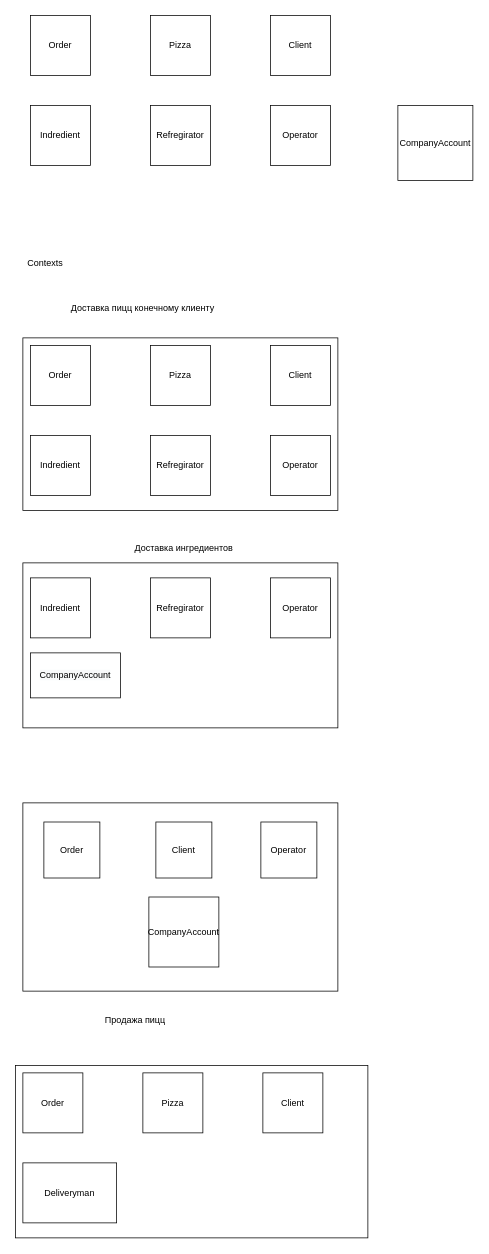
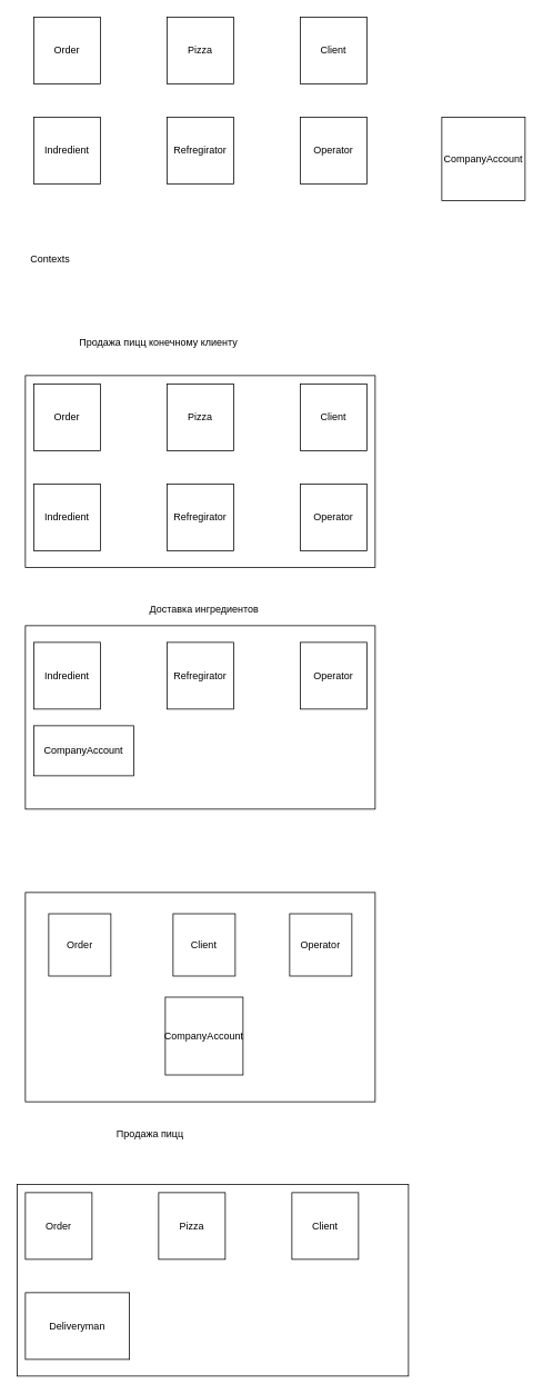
  <mxCell id="0" />
  <mxCell id="1" parent="0" />
  <mxCell id="2" value="Order" style="whiteSpace=wrap;html=1;aspect=fixed;" vertex="1" parent="1"><mxGeometry x="40" y="20" width="80" height="80" as="geometry" /></mxCell>
  <mxCell id="3" value="Pizza" style="whiteSpace=wrap;html=1;aspect=fixed;" vertex="1" parent="1"><mxGeometry x="200" y="20" width="80" height="80" as="geometry" /></mxCell>
  <mxCell id="4" value="Client" style="whiteSpace=wrap;html=1;aspect=fixed;" vertex="1" parent="1"><mxGeometry x="360" y="20" width="80" height="80" as="geometry" /></mxCell>
  <mxCell id="5" value="Indredient" style="whiteSpace=wrap;html=1;aspect=fixed;" vertex="1" parent="1"><mxGeometry x="40" y="140" width="80" height="80" as="geometry" /></mxCell>
  <mxCell id="6" value="Refregirator" style="whiteSpace=wrap;html=1;aspect=fixed;" vertex="1" parent="1"><mxGeometry x="200" y="140" width="80" height="80" as="geometry" /></mxCell>
  <mxCell id="7" value="CompanyAccount" style="whiteSpace=wrap;html=1;aspect=fixed;" vertex="1" parent="1"><mxGeometry x="530" y="140" width="100" height="100" as="geometry" /></mxCell>
- <mxCell id="8" value="Contexts" style="text;html=1;strokeColor=none;fillColor=none;align=center;verticalAlign=middle;whiteSpace=wrap;rounded=0;" vertex="1" parent="1"><mxGeometry x="40" y="340" width="40" height="20" as="geometry" /></mxCell>
- <mxCell id="9" value="Доставка пицц конечному клиенту" style="text;html=1;strokeColor=none;fillColor=none;align=center;verticalAlign=middle;whiteSpace=wrap;rounded=0;" vertex="1" parent="1"><mxGeometry x="40" y="400" width="300" height="20" as="geometry" /></mxCell>
+ <mxCell id="8" value="Contexts" style="text;html=1;strokeColor=none;fillColor=none;align=center;verticalAlign=middle;whiteSpace=wrap;rounded=0;" vertex="1" parent="1"><mxGeometry x="40" y="300" width="40" height="20" as="geometry" /></mxCell>
+ <mxCell id="9" value="Продажа пицц конечному клиенту" style="text;html=1;strokeColor=none;fillColor=none;align=center;verticalAlign=middle;whiteSpace=wrap;rounded=0;" vertex="1" parent="1"><mxGeometry x="40" y="400" width="300" height="20" as="geometry" /></mxCell>
  <mxCell id="10" value="Operator" style="whiteSpace=wrap;html=1;aspect=fixed;" vertex="1" parent="1"><mxGeometry x="360" y="140" width="80" height="80" as="geometry" /></mxCell>
  <mxCell id="11" value="" style="group" vertex="1" connectable="0" parent="1"><mxGeometry x="30" y="450" width="420" height="230" as="geometry" /></mxCell>
  <mxCell id="12" value="" style="rounded=0;whiteSpace=wrap;html=1;" vertex="1" parent="11"><mxGeometry width="420" height="230" as="geometry" /></mxCell>
  <mxCell id="13" value="Order" style="whiteSpace=wrap;html=1;aspect=fixed;" vertex="1" parent="11"><mxGeometry x="10" y="10" width="80" height="80" as="geometry" /></mxCell>
  <mxCell id="14" value="Pizza" style="whiteSpace=wrap;html=1;aspect=fixed;" vertex="1" parent="11"><mxGeometry x="170" y="10" width="80" height="80" as="geometry" /></mxCell>
  <mxCell id="15" value="Client" style="whiteSpace=wrap;html=1;aspect=fixed;" vertex="1" parent="11"><mxGeometry x="330" y="10" width="80" height="80" as="geometry" /></mxCell>
  <mxCell id="16" value="Indredient" style="whiteSpace=wrap;html=1;aspect=fixed;" vertex="1" parent="11"><mxGeometry x="10" y="130" width="80" height="80" as="geometry" /></mxCell>
  <mxCell id="17" value="Refregirator" style="whiteSpace=wrap;html=1;aspect=fixed;" vertex="1" parent="11"><mxGeometry x="170" y="130" width="80" height="80" as="geometry" /></mxCell>
  <mxCell id="18" value="Operator" style="whiteSpace=wrap;html=1;aspect=fixed;" vertex="1" parent="11"><mxGeometry x="330" y="130" width="80" height="80" as="geometry" /></mxCell>
  <mxCell id="19" value="Доставка ингредиентов" style="text;html=1;strokeColor=none;fillColor=none;align=center;verticalAlign=middle;whiteSpace=wrap;rounded=0;" vertex="1" parent="1"><mxGeometry x="40" y="720" width="410" height="20" as="geometry" /></mxCell>
  <mxCell id="20" value="" style="group" vertex="1" connectable="0" parent="1"><mxGeometry x="30" y="750" width="420" height="220" as="geometry" /></mxCell>
  <mxCell id="21" value="" style="rounded=0;whiteSpace=wrap;html=1;" vertex="1" parent="20"><mxGeometry width="420" height="220" as="geometry" /></mxCell>
  <mxCell id="22" value="Indredient" style="whiteSpace=wrap;html=1;aspect=fixed;" vertex="1" parent="20"><mxGeometry x="10" y="20" width="80" height="80" as="geometry" /></mxCell>
  <mxCell id="23" value="Refregirator" style="whiteSpace=wrap;html=1;aspect=fixed;" vertex="1" parent="20"><mxGeometry x="170" y="20" width="80" height="80" as="geometry" /></mxCell>
  <mxCell id="24" value="Operator" style="whiteSpace=wrap;html=1;aspect=fixed;" vertex="1" parent="20"><mxGeometry x="330" y="20" width="80" height="80" as="geometry" /></mxCell>
  <mxCell id="25" value="&#10;&#10;&lt;span style=&quot;color: rgb(0, 0, 0); font-family: helvetica; font-size: 12px; font-style: normal; font-weight: 400; letter-spacing: normal; text-align: center; text-indent: 0px; text-transform: none; word-spacing: 0px; background-color: rgb(248, 249, 250); display: inline; float: none;&quot;&gt;CompanyAccount&lt;/span&gt;&#10;&#10;" style="rounded=0;whiteSpace=wrap;html=1;" vertex="1" parent="20"><mxGeometry x="10" y="120" width="120" height="60" as="geometry" /></mxCell>
  <mxCell id="26" value="" style="group" vertex="1" connectable="0" parent="1"><mxGeometry x="30" y="1070" width="420" height="251" as="geometry" /></mxCell>
  <mxCell id="27" value="" style="rounded=0;whiteSpace=wrap;html=1;" vertex="1" parent="26"><mxGeometry width="420" height="251" as="geometry" /></mxCell>
  <mxCell id="28" value="" style="group" vertex="1" connectable="0" parent="26"><mxGeometry x="28" y="25.5" width="364" height="200" as="geometry" /></mxCell>
  <mxCell id="29" value="Order" style="whiteSpace=wrap;html=1;aspect=fixed;" vertex="1" parent="28"><mxGeometry width="74.667" height="74.667" as="geometry" /></mxCell>
  <mxCell id="30" value="Client" style="whiteSpace=wrap;html=1;aspect=fixed;" vertex="1" parent="28"><mxGeometry x="149.333" width="74.667" height="74.667" as="geometry" /></mxCell>
  <mxCell id="31" value="CompanyAccount" style="whiteSpace=wrap;html=1;aspect=fixed;" vertex="1" parent="28"><mxGeometry x="140" y="100" width="93.333" height="93.333" as="geometry" /></mxCell>
  <mxCell id="32" value="Operator" style="whiteSpace=wrap;html=1;aspect=fixed;" vertex="1" parent="28"><mxGeometry x="289.333" width="74.667" height="74.667" as="geometry" /></mxCell>
  <mxCell id="33" value="Продажа пицц" style="text;html=1;strokeColor=none;fillColor=none;align=center;verticalAlign=middle;whiteSpace=wrap;rounded=0;" vertex="1" parent="1"><mxGeometry x="30" y="1350" width="300" height="20" as="geometry" /></mxCell>
  <mxCell id="34" value="" style="group" vertex="1" connectable="0" parent="1"><mxGeometry x="20" y="1420" width="470" height="230" as="geometry" /></mxCell>
  <mxCell id="35" value="" style="rounded=0;whiteSpace=wrap;html=1;" vertex="1" parent="34"><mxGeometry width="470" height="230" as="geometry" /></mxCell>
  <mxCell id="36" value="Order" style="whiteSpace=wrap;html=1;aspect=fixed;" vertex="1" parent="34"><mxGeometry x="10" y="10" width="80" height="80" as="geometry" /></mxCell>
  <mxCell id="37" value="Pizza" style="whiteSpace=wrap;html=1;aspect=fixed;" vertex="1" parent="34"><mxGeometry x="170" y="10" width="80" height="80" as="geometry" /></mxCell>
  <mxCell id="38" value="Client" style="whiteSpace=wrap;html=1;aspect=fixed;" vertex="1" parent="34"><mxGeometry x="330" y="10" width="80" height="80" as="geometry" /></mxCell>
  <mxCell id="39" value="Deliveryman" style="whiteSpace=wrap;html=1;aspect=fixed;" vertex="1" parent="34"><mxGeometry x="10" y="130" width="125" height="80" as="geometry" /></mxCell>
